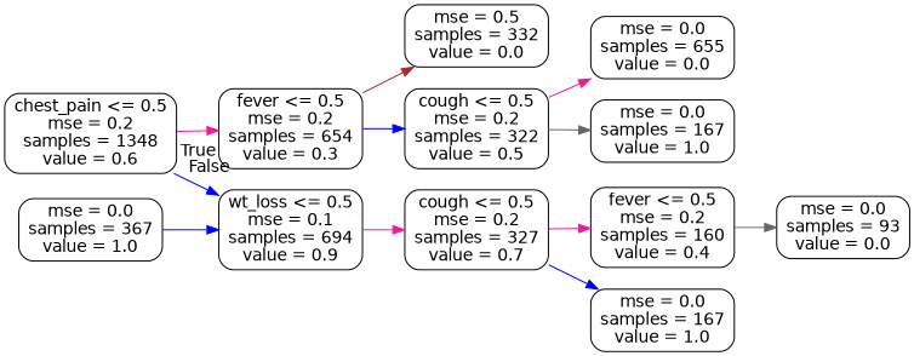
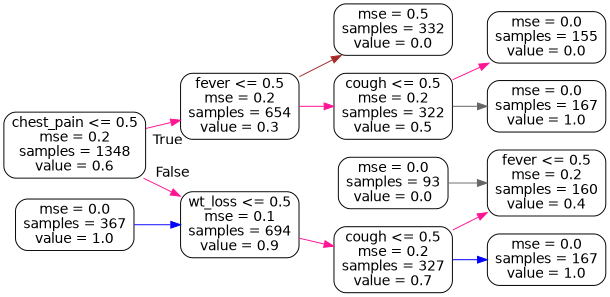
  digraph {
    rankdir=LR
    node [color=black fontname=helvetica shape=box style=rounded]
    edge [color=deeppink fontname=helvetica]
    n1 [label="chest_pain <= 0.5\nmse = 0.2\nsamples = 1348\nvalue = 0.6"]
    n2 [label="fever <= 0.5\nmse = 0.2\nsamples = 654\nvalue = 0.3"]
    n3 [label="wt_loss <= 0.5\nmse = 0.1\nsamples = 694\nvalue = 0.9"]
    n4 [label="mse = 0.5\nsamples = 332\nvalue = 0.0"]
    n5 [label="cough <= 0.5\nmse = 0.2\nsamples = 322\nvalue = 0.5"]
    n6 [label="cough <= 0.5\nmse = 0.2\nsamples = 327\nvalue = 0.7"]
-   n7 [label="mse = 0.0\nsamples = 655\nvalue = 0.0"]
+   n7 [label="mse = 0.0\nsamples = 155\nvalue = 0.0"]
    n8 [label="mse = 0.0\nsamples = 167\nvalue = 1.0"]
    n9 [label="fever <= 0.5\nmse = 0.2\nsamples = 160\nvalue = 0.4"]
    n10 [label="mse = 0.0\nsamples = 167\nvalue = 1.0"]
    n11 [label="mse = 0.0\nsamples = 367\nvalue = 1.0"]
    n12 [label="mse = 0.0\nsamples = 93\nvalue = 0.0"]
    n1 -> n2 [headlabel=True labelangle=45 labeldistance=2.5]
-   n1 -> n3 [color=blue headlabel=False labelangle=-45 labeldistance=2.5]
+   n1 -> n3 [headlabel=False labelangle=-45 labeldistance=2.5]
    n2 -> n4 [color=brown]
-   n2 -> n5 [color=blue]
+   n2 -> n5
    n3 -> n6
    n5 -> n7
    n5 -> n8 [color=gray40]
    n6 -> n9
    n6 -> n10 [color=blue]
-   n9 -> n12 [color=gray40]
+   n12 -> n9 [color=gray40]
    n11 -> n3 [color=blue]
  }
